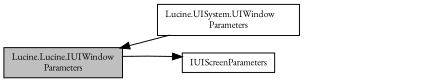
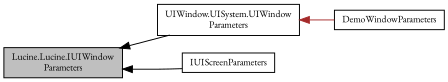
  digraph {
    fontname="EB Garamond"
    rankdir=LR
    node [color=black fillcolor=white fontname="EB Garamond" fontsize=10 shape=record style=filled]
    edge [color=black dir=back fontname="EB Garamond" fontsize=10 labelfontname=Helvetica labelfontsize=10 style=solid]
    n1 [fillcolor=grey75 fontcolor=black height=0.2 label="Lucine.Lucine.IUIWindow\lParameters" width=0.4]
-   n2 [height=0.2 label="Lucine.UISystem.UIWindow\lParameters" width=0.4]
+   n2 [height=0.2 label="UIWindow.UISystem.UIWindow\lParameters" width=0.4]
+   n3 [height=0.2 label=DemoWindowParameters width=0.4]
    n4 [height=0.2 label=IUIScreenParameters width=0.4]
    n1 -> n2
-   n4 -> n1
+   n2 -> n3 [color=brown]
+   n1 -> n4
  }
